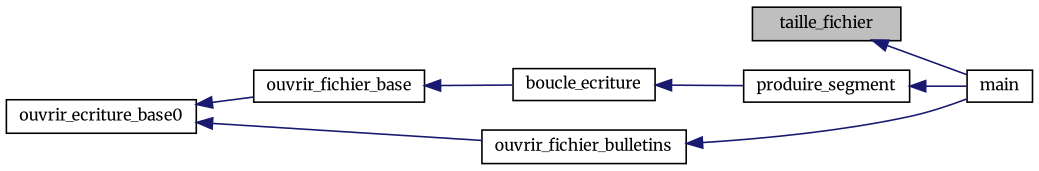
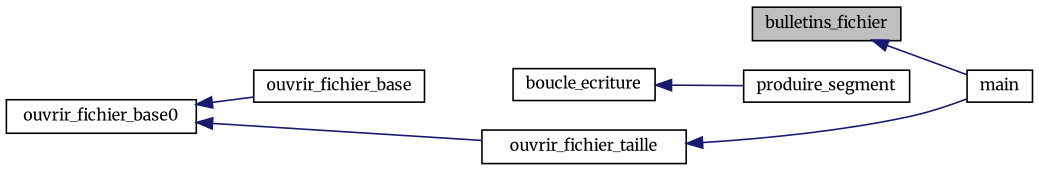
  digraph {
    fontname=Merriweather
    rankdir=LR
    node [color=black fillcolor=white fontname=Merriweather fontsize=10 shape=record style=filled]
    edge [color=midnightblue dir=back fontname=Merriweather fontsize=10 labelfontname=Helvetica labelfontsize=10 style=solid]
-   n1 [fillcolor=grey75 fontcolor=black height=0.2 label=taille_fichier width=0.4]
+   n1 [fillcolor=grey75 fontcolor=black height=0.2 label=bulletins_fichier width=0.4]
    n2 [height=0.2 label=main width=0.4]
-   n3 [height=0.2 label=ouvrir_ecriture_base0 width=0.4]
+   n3 [height=0.2 label=ouvrir_fichier_base0 width=0.4]
    n4 [height=0.2 label=ouvrir_fichier_base width=0.4]
-   n5 [height=0.2 label=ouvrir_fichier_bulletins width=0.4]
+   n5 [height=0.2 label=ouvrir_fichier_taille width=0.4]
    n6 [height=0.2 label=boucle_ecriture width=0.4]
    n7 [height=0.2 label=produire_segment width=0.4]
    n1 -> n2
    n3 -> n4
    n3 -> n5
-   n4 -> n6
    n5 -> n2
    n6 -> n7
-   n7 -> n2
  }
